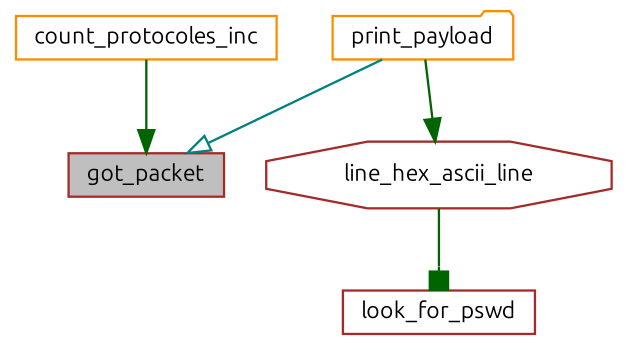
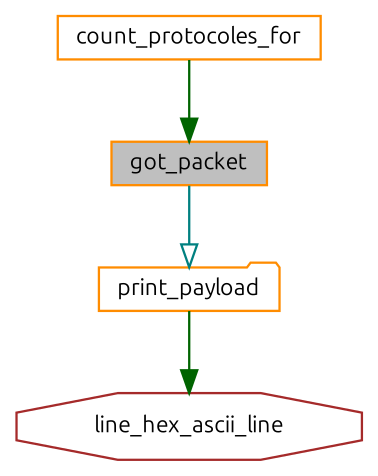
  digraph {
    fontname=Ubuntu
    rankdir=TB
    node [color=brown fillcolor=white fontname=Ubuntu fontsize=10 shape=box style=filled]
    edge [arrowhead=normal color=darkgreen fontname=Ubuntu fontsize=10 labelfontname="FreeSans.ttf" labelfontsize=10 style=solid]
-   n1 [fillcolor=grey75 fontcolor=black height=0.2 label=got_packet width=0.4]
+   n1 [color=darkorange fillcolor=grey75 fontcolor=black height=0.2 label=got_packet width=0.4]
    n2 [color=darkorange height=0.2 label=print_payload shape=folder width=0.4]
-   n3 [color=darkorange height=0.2 label=count_protocoles_inc width=0.4]
+   n3 [color=darkorange height=0.2 label=count_protocoles_for width=0.4]
    n4 [height=0.2 label=line_hex_ascii_line shape=octagon width=0.4]
-   n5 [height=0.2 label=look_for_pswd width=0.4]
-   n2 -> n1 [arrowhead=onormal color=teal]
+   n1 -> n2 [arrowhead=onormal color=teal]
    n2 -> n4
    n3 -> n1
-   n4 -> n5 [arrowhead=box]
  }
